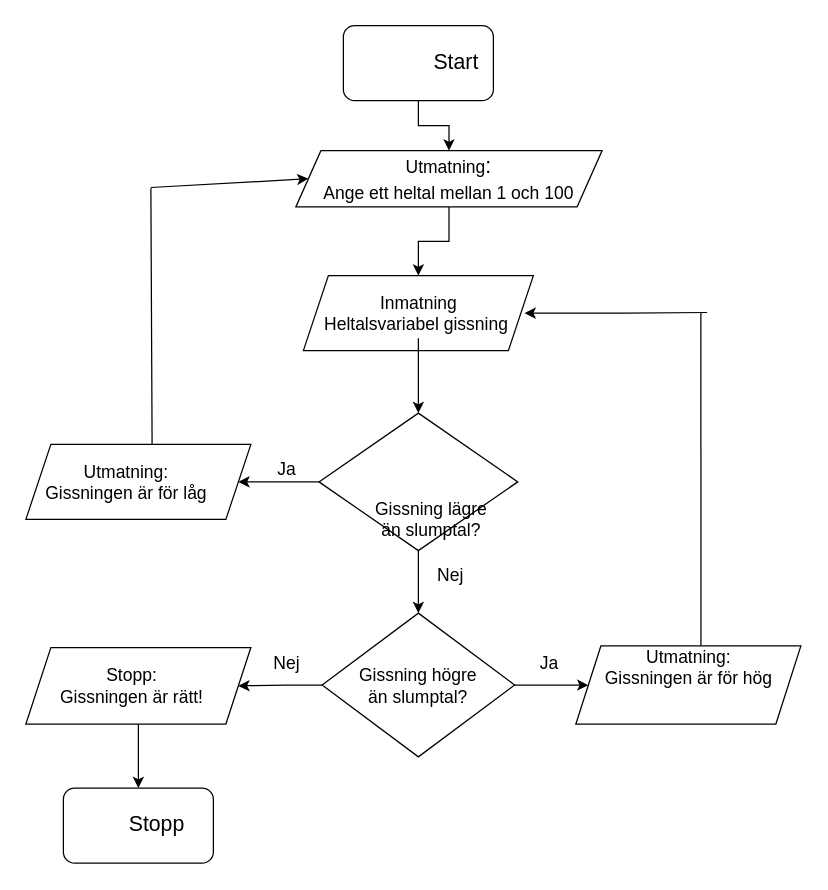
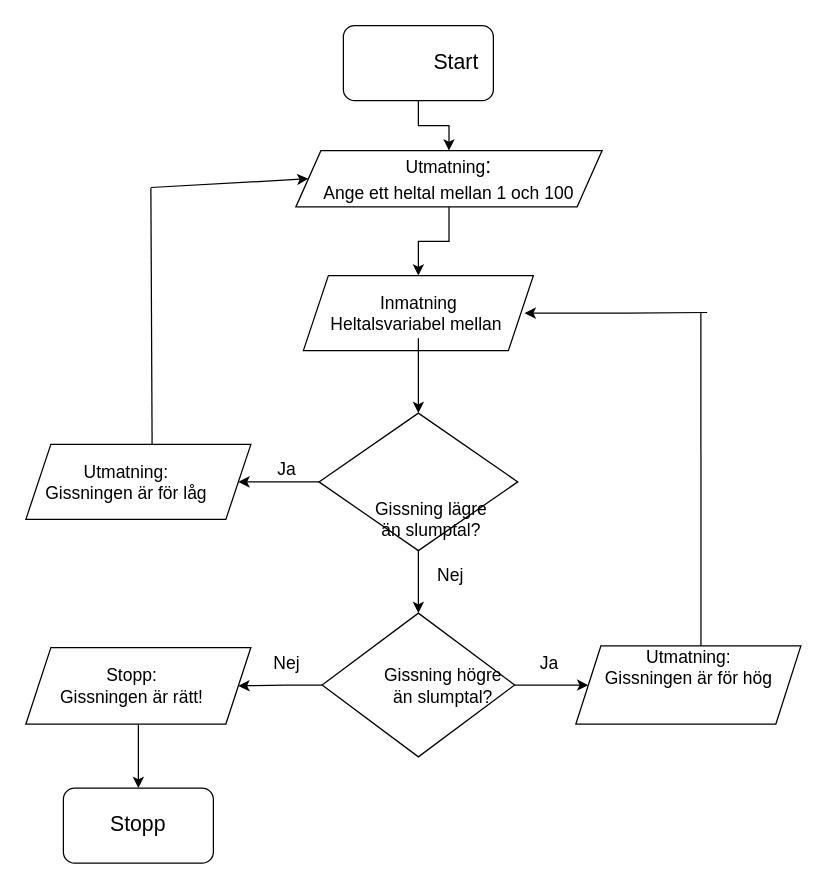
  <mxCell id="0" />
  <mxCell id="1" parent="0" />
  <mxCell id="2" style="edgeStyle=orthogonalEdgeStyle;rounded=0;orthogonalLoop=1;jettySize=auto;html=1;exitX=0.5;exitY=1;exitDx=0;exitDy=0;entryX=0.5;entryY=0;entryDx=0;entryDy=0;fontSize=17;" edge="1" parent="1" source="3" target="6"><mxGeometry relative="1" as="geometry" /></mxCell>
  <mxCell id="3" value="" style="rounded=1;whiteSpace=wrap;html=1;" vertex="1" parent="1"><mxGeometry x="274" y="20" width="120" height="60" as="geometry" /></mxCell>
  <mxCell id="4" value="Start" style="text;html=1;resizable=0;autosize=1;align=center;verticalAlign=middle;points=[];fillColor=none;strokeColor=none;rounded=0;fontSize=17;" vertex="1" parent="1"><mxGeometry x="339" y="35" width="50" height="30" as="geometry" /></mxCell>
  <mxCell id="5" style="edgeStyle=orthogonalEdgeStyle;rounded=0;orthogonalLoop=1;jettySize=auto;html=1;exitX=0.5;exitY=1;exitDx=0;exitDy=0;entryX=0.5;entryY=0;entryDx=0;entryDy=0;fontSize=17;" edge="1" parent="1" source="6" target="7"><mxGeometry relative="1" as="geometry" /></mxCell>
  <mxCell id="6" value="&lt;font style=&quot;font-size: 14px&quot;&gt;Utmatning&lt;/font&gt;:&lt;br&gt;&lt;font style=&quot;font-size: 14px&quot;&gt;Ange ett heltal mellan 1 och 100&lt;/font&gt;" style="shape=parallelogram;perimeter=parallelogramPerimeter;whiteSpace=wrap;html=1;fixedSize=1;fontSize=17;" vertex="1" parent="1"><mxGeometry x="236" y="120" width="245" height="45" as="geometry" /></mxCell>
  <mxCell id="7" value="" style="shape=parallelogram;perimeter=parallelogramPerimeter;whiteSpace=wrap;html=1;fixedSize=1;fontSize=17;" vertex="1" parent="1"><mxGeometry x="242" y="220" width="184" height="60" as="geometry" /></mxCell>
  <mxCell id="8" value="" style="edgeStyle=orthogonalEdgeStyle;rounded=0;orthogonalLoop=1;jettySize=auto;html=1;fontSize=14;entryX=0.5;entryY=0;entryDx=0;entryDy=0;" edge="1" parent="1" source="9" target="12"><mxGeometry relative="1" as="geometry" /></mxCell>
- <mxCell id="9" value="Inmatning&lt;br&gt;Heltalsvariabel gissning&amp;nbsp;" style="text;html=1;resizable=0;autosize=1;align=center;verticalAlign=middle;points=[];fillColor=none;strokeColor=none;rounded=0;fontSize=14;" vertex="1" parent="1"><mxGeometry x="249" y="230" width="170" height="40" as="geometry" /></mxCell>
+ <mxCell id="9" value="Inmatning&lt;br&gt;Heltalsvariabel mellan&amp;nbsp;" style="text;html=1;resizable=0;autosize=1;align=center;verticalAlign=middle;points=[];fillColor=none;strokeColor=none;rounded=0;fontSize=14;" vertex="1" parent="1"><mxGeometry x="249" y="230" width="170" height="40" as="geometry" /></mxCell>
  <mxCell id="10" value="" style="edgeStyle=orthogonalEdgeStyle;rounded=0;orthogonalLoop=1;jettySize=auto;html=1;fontSize=14;" edge="1" parent="1" source="12" target="14"><mxGeometry relative="1" as="geometry" /></mxCell>
  <mxCell id="11" value="" style="edgeStyle=orthogonalEdgeStyle;rounded=0;orthogonalLoop=1;jettySize=auto;html=1;fontSize=14;" edge="1" parent="1" source="12" target="21"><mxGeometry relative="1" as="geometry" /></mxCell>
  <mxCell id="12" value="" style="rhombus;whiteSpace=wrap;html=1;fontSize=14;" vertex="1" parent="1"><mxGeometry x="254.5" y="330" width="159" height="110" as="geometry" /></mxCell>
  <mxCell id="13" value="Gissning lägre &lt;br&gt;än slumptal?" style="text;html=1;resizable=0;autosize=1;align=center;verticalAlign=middle;points=[];fillColor=none;strokeColor=none;rounded=0;fontSize=14;" vertex="1" parent="1"><mxGeometry x="289" y="395" width="110" height="40" as="geometry" /></mxCell>
  <mxCell id="14" value="" style="shape=parallelogram;perimeter=parallelogramPerimeter;whiteSpace=wrap;html=1;fixedSize=1;fontSize=14;" vertex="1" parent="1"><mxGeometry x="20" y="355" width="180" height="60" as="geometry" /></mxCell>
  <mxCell id="15" value="Utmatning:&lt;br&gt;Gissningen är för låg" style="text;html=1;resizable=0;autosize=1;align=center;verticalAlign=middle;points=[];fillColor=none;strokeColor=none;rounded=0;fontSize=14;" vertex="1" parent="1"><mxGeometry x="30" y="365" width="140" height="40" as="geometry" /></mxCell>
  <mxCell id="16" value="Ja" style="text;html=1;strokeColor=none;fillColor=none;align=center;verticalAlign=middle;whiteSpace=wrap;rounded=0;fontSize=14;" vertex="1" parent="1"><mxGeometry x="209" y="365" width="40" height="20" as="geometry" /></mxCell>
  <mxCell id="17" value="" style="endArrow=none;html=1;fontSize=14;exitX=0.561;exitY=0;exitDx=0;exitDy=0;exitPerimeter=0;" edge="1" parent="1" source="14"><mxGeometry width="50" height="50" relative="1" as="geometry"><mxPoint x="120" y="340" as="sourcePoint" /><mxPoint x="120" y="150" as="targetPoint" /></mxGeometry></mxCell>
  <mxCell id="18" value="" style="endArrow=classic;html=1;fontSize=14;entryX=0;entryY=0.5;entryDx=0;entryDy=0;" edge="1" parent="1" target="6"><mxGeometry width="50" height="50" relative="1" as="geometry"><mxPoint x="120" y="149.5" as="sourcePoint" /><mxPoint x="200" y="149.5" as="targetPoint" /></mxGeometry></mxCell>
  <mxCell id="19" value="" style="edgeStyle=orthogonalEdgeStyle;rounded=0;orthogonalLoop=1;jettySize=auto;html=1;fontSize=14;" edge="1" parent="1" source="21" target="24"><mxGeometry relative="1" as="geometry" /></mxCell>
  <mxCell id="20" value="" style="edgeStyle=orthogonalEdgeStyle;rounded=0;orthogonalLoop=1;jettySize=auto;html=1;fontSize=14;" edge="1" parent="1" source="21" target="30"><mxGeometry relative="1" as="geometry" /></mxCell>
  <mxCell id="21" value="" style="rhombus;whiteSpace=wrap;html=1;fontSize=14;" vertex="1" parent="1"><mxGeometry x="257" y="490" width="154" height="115" as="geometry" /></mxCell>
- <mxCell id="22" value="Gissning högre än slumptal?" style="text;html=1;strokeColor=none;fillColor=none;align=center;verticalAlign=middle;whiteSpace=wrap;rounded=0;fontSize=14;" vertex="1" parent="1"><mxGeometry x="284" y="537.5" width="100" height="20" as="geometry" /></mxCell>
+ <mxCell id="22" value="Gissning högre än slumptal?" style="text;html=1;strokeColor=none;fillColor=none;align=center;verticalAlign=middle;whiteSpace=wrap;rounded=0;fontSize=14;" vertex="1" parent="1"><mxGeometry x="304" y="537.5" width="100" height="20" as="geometry" /></mxCell>
  <mxCell id="23" value="Nej" style="text;html=1;strokeColor=none;fillColor=none;align=center;verticalAlign=middle;whiteSpace=wrap;rounded=0;fontSize=14;" vertex="1" parent="1"><mxGeometry x="340" y="450" width="40" height="20" as="geometry" /></mxCell>
  <mxCell id="24" value="" style="shape=parallelogram;perimeter=parallelogramPerimeter;whiteSpace=wrap;html=1;fixedSize=1;fontSize=14;" vertex="1" parent="1"><mxGeometry x="460" y="516.25" width="180" height="62.5" as="geometry" /></mxCell>
  <mxCell id="25" value="Utmatning:&lt;br&gt;Gissningen är för hög" style="text;html=1;strokeColor=none;fillColor=none;align=center;verticalAlign=middle;whiteSpace=wrap;rounded=0;fontSize=14;" vertex="1" parent="1"><mxGeometry x="479.5" y="522.5" width="141" height="20" as="geometry" /></mxCell>
  <mxCell id="26" value="Ja" style="text;html=1;strokeColor=none;fillColor=none;align=center;verticalAlign=middle;whiteSpace=wrap;rounded=0;fontSize=14;" vertex="1" parent="1"><mxGeometry x="419" y="520" width="40" height="20" as="geometry" /></mxCell>
  <mxCell id="27" value="" style="endArrow=none;html=1;fontSize=14;exitX=0.556;exitY=-0.004;exitDx=0;exitDy=0;exitPerimeter=0;" edge="1" parent="1" source="24"><mxGeometry width="50" height="50" relative="1" as="geometry"><mxPoint x="560" y="490" as="sourcePoint" /><mxPoint x="560" y="250" as="targetPoint" /></mxGeometry></mxCell>
  <mxCell id="28" value="" style="endArrow=classic;html=1;fontSize=14;" edge="1" parent="1" target="9"><mxGeometry width="50" height="50" relative="1" as="geometry"><mxPoint x="565" y="249.5" as="sourcePoint" /><mxPoint x="490" y="249.5" as="targetPoint" /><Array as="points"><mxPoint x="490" y="250" /></Array></mxGeometry></mxCell>
  <mxCell id="29" value="" style="edgeStyle=orthogonalEdgeStyle;rounded=0;orthogonalLoop=1;jettySize=auto;html=1;fontSize=14;" edge="1" parent="1" source="30" target="33"><mxGeometry relative="1" as="geometry" /></mxCell>
  <mxCell id="30" value="" style="shape=parallelogram;perimeter=parallelogramPerimeter;whiteSpace=wrap;html=1;fixedSize=1;fontSize=14;" vertex="1" parent="1"><mxGeometry x="20" y="517.5" width="180" height="61.25" as="geometry" /></mxCell>
  <mxCell id="31" value="Nej" style="text;html=1;strokeColor=none;fillColor=none;align=center;verticalAlign=middle;whiteSpace=wrap;rounded=0;fontSize=14;" vertex="1" parent="1"><mxGeometry x="209" y="520" width="40" height="20" as="geometry" /></mxCell>
  <mxCell id="32" value="Stopp:&lt;br&gt;Gissningen är rätt!" style="text;html=1;strokeColor=none;fillColor=none;align=center;verticalAlign=middle;whiteSpace=wrap;rounded=0;fontSize=14;" vertex="1" parent="1"><mxGeometry x="40" y="538.13" width="130" height="20" as="geometry" /></mxCell>
  <mxCell id="33" value="" style="rounded=1;whiteSpace=wrap;html=1;fontSize=14;" vertex="1" parent="1"><mxGeometry x="50" y="630" width="120" height="60" as="geometry" /></mxCell>
- <mxCell id="34" value="&lt;font style=&quot;font-size: 17px&quot;&gt;Stopp&lt;/font&gt;" style="text;html=1;strokeColor=none;fillColor=none;align=center;verticalAlign=middle;whiteSpace=wrap;rounded=0;fontSize=14;" vertex="1" parent="1"><mxGeometry x="105" y="650" width="40" height="20" as="geometry" /></mxCell>
+ <mxCell id="34" value="&lt;font style=&quot;font-size: 17px&quot;&gt;Stopp&lt;/font&gt;" style="text;html=1;strokeColor=none;fillColor=none;align=center;verticalAlign=middle;whiteSpace=wrap;rounded=0;fontSize=14;" vertex="1" parent="1"><mxGeometry x="90" y="650" width="40" height="20" as="geometry" /></mxCell>
